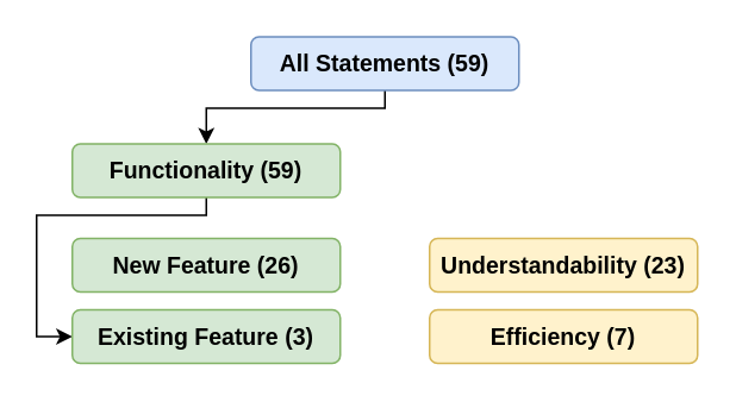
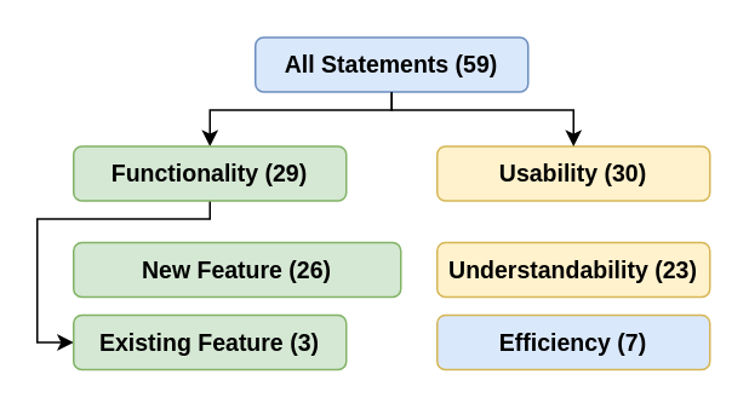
  <mxCell id="0" />
  <mxCell id="1" parent="0" />
  <mxCell id="2" value="" style="edgeStyle=orthogonalEdgeStyle;rounded=0;orthogonalLoop=1;jettySize=auto;html=1;entryX=0.5;entryY=0;entryDx=0;entryDy=0;" edge="1" parent="1" source="3" target="5"><mxGeometry relative="1" as="geometry"><Array as="points"><mxPoint x="215" y="60" /><mxPoint x="115" y="60" /></Array></mxGeometry></mxCell>
  <mxCell id="3" value="All Statements (59)" style="rounded=1;whiteSpace=wrap;html=1;fontStyle=1;fontSize=13;fontFamily=Helvetica;fillColor=#dae8fc;strokeColor=#6c8ebf;" vertex="1" parent="1"><mxGeometry x="140" y="20" width="150" height="30" as="geometry" /></mxCell>
  <mxCell id="4" value="" style="edgeStyle=orthogonalEdgeStyle;rounded=0;orthogonalLoop=1;jettySize=auto;html=1;entryX=0;entryY=0.5;entryDx=0;entryDy=0;" edge="1" parent="1" source="5" target="10"><mxGeometry relative="1" as="geometry"><Array as="points"><mxPoint x="115" y="120" /><mxPoint x="20" y="120" /><mxPoint x="20" y="188" /></Array></mxGeometry></mxCell>
- <mxCell id="5" value="Functionality (59)" style="whiteSpace=wrap;html=1;rounded=1;fontStyle=1;fontSize=13;fontFamily=Helvetica;fillColor=#d5e8d4;strokeColor=#82b366;" vertex="1" parent="1"><mxGeometry x="40" y="80" width="150" height="30" as="geometry" /></mxCell>
- <mxCell id="8" value="Efficiency (7)" style="whiteSpace=wrap;html=1;rounded=1;fontStyle=1;fontSize=13;fontFamily=Helvetica;fillColor=#fff2cc;strokeColor=#d6b656;" vertex="1" parent="1"><mxGeometry x="240" y="173" width="150" height="30" as="geometry" /></mxCell>
+ <mxCell id="5" value="Functionality (29)" style="whiteSpace=wrap;html=1;rounded=1;fontStyle=1;fontSize=13;fontFamily=Helvetica;fillColor=#d5e8d4;strokeColor=#82b366;" vertex="1" parent="1"><mxGeometry x="40" y="80" width="150" height="30" as="geometry" /></mxCell>
+ <mxCell id="6" value="Usability (30)" style="whiteSpace=wrap;html=1;rounded=1;fontStyle=1;fontSize=13;fontFamily=Helvetica;fillColor=#fff2cc;strokeColor=#d6b656;" vertex="1" parent="1"><mxGeometry x="240" y="80" width="150" height="30" as="geometry" /></mxCell>
+ <mxCell id="7" value="" style="edgeStyle=orthogonalEdgeStyle;rounded=0;orthogonalLoop=1;jettySize=auto;html=1;" edge="1" parent="1" source="3" target="6"><mxGeometry relative="1" as="geometry"><mxPoint x="230" y="90" as="sourcePoint" /><mxPoint x="120" y="130" as="targetPoint" /><Array as="points"><mxPoint x="215" y="60" /><mxPoint x="315" y="60" /></Array></mxGeometry></mxCell>
+ <mxCell id="8" value="Efficiency (7)" style="whiteSpace=wrap;html=1;rounded=1;fontStyle=1;fontSize=13;fontFamily=Helvetica;fillColor=#dae8fc;strokeColor=#d6b656;" vertex="1" parent="1"><mxGeometry x="240" y="173" width="150" height="30" as="geometry" /></mxCell>
  <mxCell id="9" value="Understandability (23)" style="whiteSpace=wrap;html=1;rounded=1;fontStyle=1;fontSize=13;fontFamily=Helvetica;fillColor=#fff2cc;strokeColor=#d6b656;" vertex="1" parent="1"><mxGeometry x="240" y="133" width="150" height="30" as="geometry" /></mxCell>
  <mxCell id="10" value="Existing Feature (3)" style="whiteSpace=wrap;html=1;rounded=1;fontStyle=1;fontSize=13;fontFamily=Helvetica;fillColor=#d5e8d4;strokeColor=#82b366;" vertex="1" parent="1"><mxGeometry x="40" y="173" width="150" height="30" as="geometry" /></mxCell>
- <mxCell id="11" value="New Feature (26)" style="whiteSpace=wrap;html=1;rounded=1;fontStyle=1;fontSize=13;fontFamily=Helvetica;fillColor=#d5e8d4;strokeColor=#82b366;" vertex="1" parent="1"><mxGeometry x="40" y="133" width="150" height="30" as="geometry" /></mxCell>
+ <mxCell id="11" value="New Feature (26)" style="whiteSpace=wrap;html=1;rounded=1;fontStyle=1;fontSize=13;fontFamily=Helvetica;fillColor=#d5e8d4;strokeColor=#82b366;" vertex="1" parent="1"><mxGeometry x="40" y="133" width="180" height="30" as="geometry" /></mxCell>
